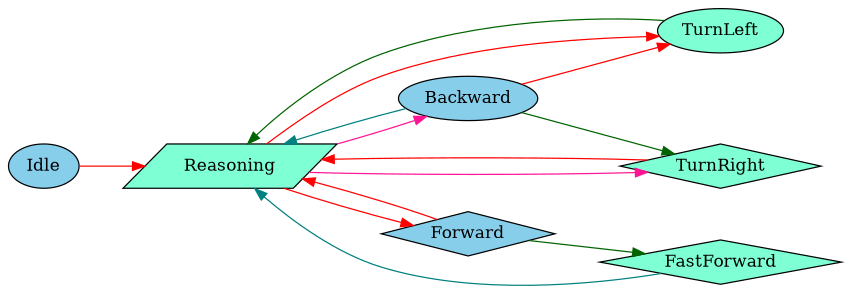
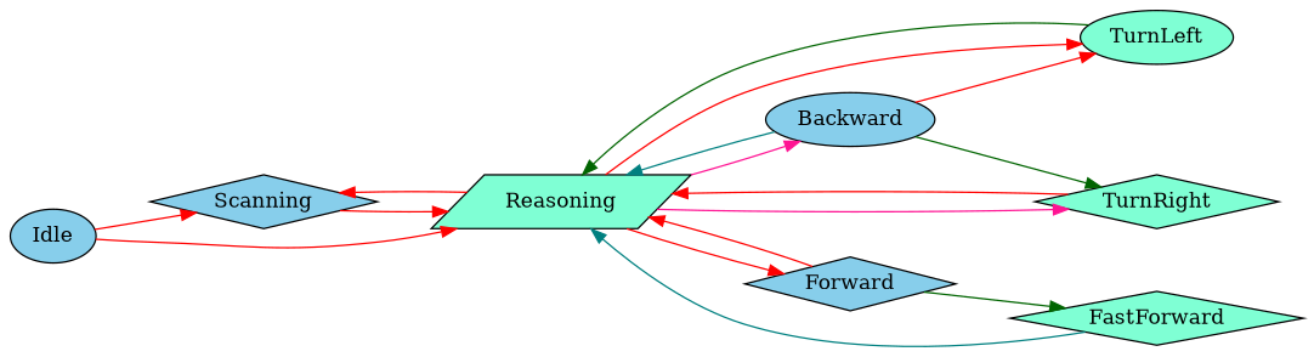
  digraph {
    rankdir=LR
    node [fillcolor=skyblue shape=diamond style=filled]
    edge [color=red]
+   Scanning
    Idle [shape=ellipse]
    Reasoning [fillcolor=aquamarine shape=parallelogram]
    TurnLeft [fillcolor=aquamarine shape=ellipse]
    TurnRight [fillcolor=aquamarine]
    Forward
    Backward [shape=ellipse]
    FastForward [fillcolor=aquamarine]
+   Scanning -> Reasoning
+   Idle -> Scanning
    Idle -> Reasoning
+   Reasoning -> Scanning
    Reasoning -> TurnLeft
    Reasoning -> TurnRight [color=deeppink]
    Reasoning -> Forward
    Reasoning -> Backward [color=deeppink]
    TurnLeft -> Reasoning [color=darkgreen]
    TurnRight -> Reasoning
    Forward -> Reasoning
    Forward -> FastForward [color=darkgreen]
    Backward -> Reasoning [color=teal]
    Backward -> TurnLeft
    Backward -> TurnRight [color=darkgreen]
    FastForward -> Reasoning [color=teal]
  }
